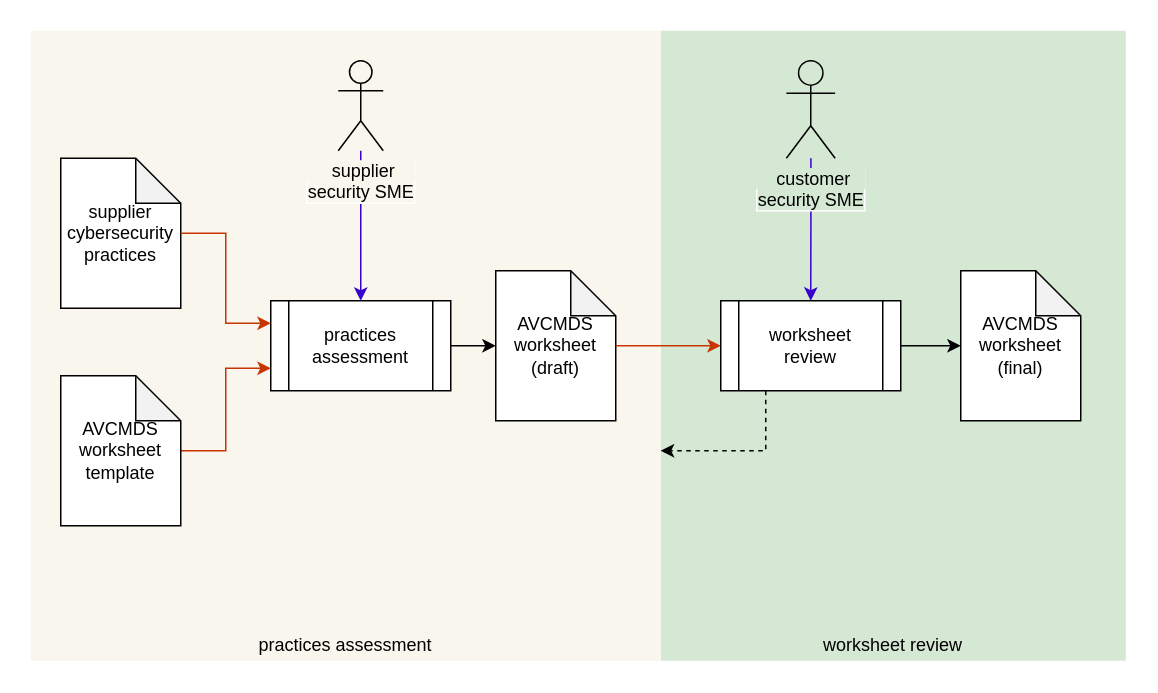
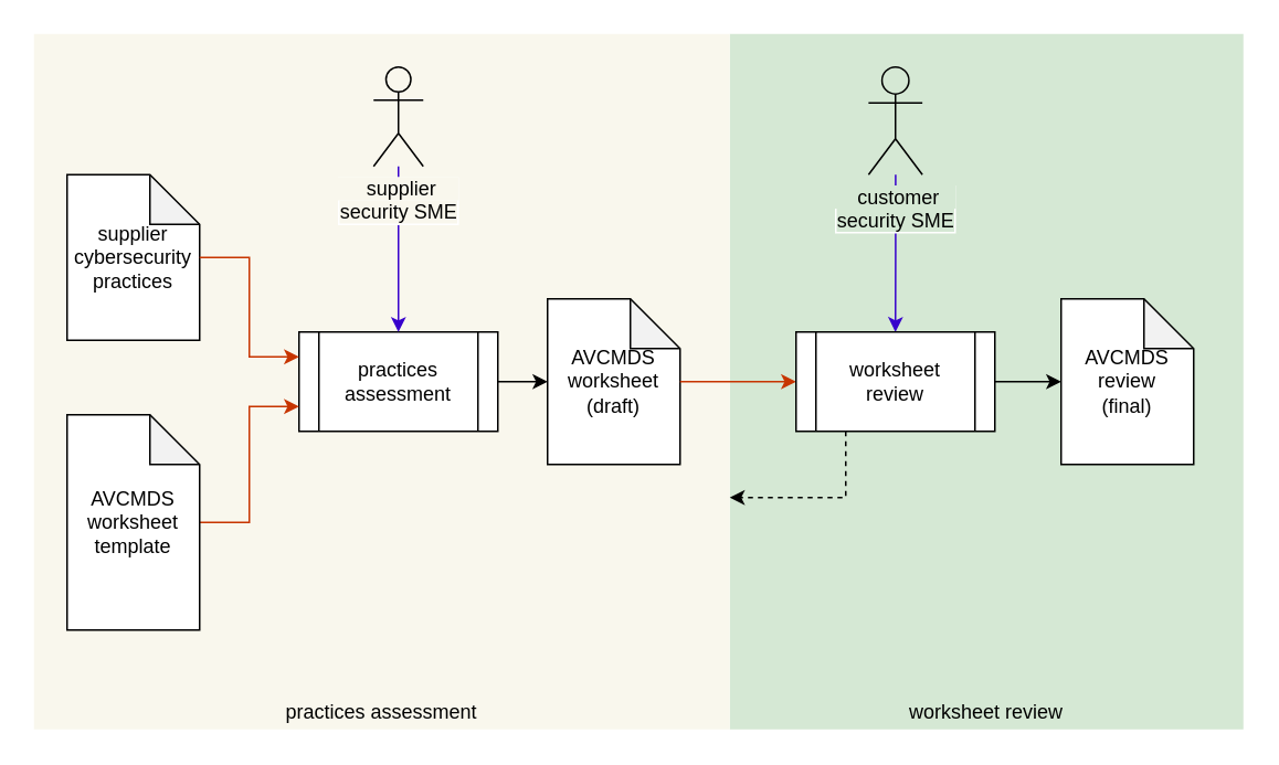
  <mxCell id="0" />
  <mxCell id="1" parent="0" />
  <mxCell id="2" value="" style="rounded=0;whiteSpace=wrap;html=1;strokeColor=none;fillColor=#D5E8D4;" vertex="1" parent="1"><mxGeometry x="440" y="20" width="310" height="420" as="geometry" /></mxCell>
  <mxCell id="3" value="" style="rounded=0;whiteSpace=wrap;html=1;fillColor=#f9f7ed;strokeColor=none;" parent="1" vertex="1"><mxGeometry x="20" y="20" width="420" height="420" as="geometry" /></mxCell>
  <mxCell id="4" style="edgeStyle=orthogonalEdgeStyle;rounded=0;orthogonalLoop=1;jettySize=auto;html=1;entryX=0;entryY=0.5;entryDx=0;entryDy=0;entryPerimeter=0;" parent="1" source="5" target="6" edge="1"><mxGeometry relative="1" as="geometry" /></mxCell>
  <mxCell id="5" value="practices assessment" style="shape=process;whiteSpace=wrap;html=1;backgroundOutline=1;" parent="1" vertex="1"><mxGeometry x="180" y="200" width="120" height="60" as="geometry" /></mxCell>
  <mxCell id="6" value="AVCMDS worksheet&lt;br&gt;(draft)" style="shape=note;whiteSpace=wrap;html=1;backgroundOutline=1;darkOpacity=0.05;" parent="1" vertex="1"><mxGeometry x="330" y="180" width="80" height="100" as="geometry" /></mxCell>
  <mxCell id="7" style="edgeStyle=orthogonalEdgeStyle;rounded=0;orthogonalLoop=1;jettySize=auto;html=1;entryX=0.5;entryY=0;entryDx=0;entryDy=0;fillColor=#6a00ff;strokeColor=#3700CC;" parent="1" source="8" target="5" edge="1"><mxGeometry relative="1" as="geometry"><Array as="points"><mxPoint x="240" y="120" /><mxPoint x="240" y="120" /></Array></mxGeometry></mxCell>
  <mxCell id="8" value="&lt;span style=&quot;background-color: rgb(249 , 247 , 237)&quot;&gt;&amp;nbsp; &amp;nbsp; &amp;nbsp;supplier&amp;nbsp; &amp;nbsp;&amp;nbsp;&lt;br&gt;security SME&lt;/span&gt;" style="shape=umlActor;verticalLabelPosition=bottom;labelBackgroundColor=#ffffff;verticalAlign=top;html=1;outlineConnect=0;fillColor=#F9F7ED;" parent="1" vertex="1"><mxGeometry x="225" y="40" width="30" height="60" as="geometry" /></mxCell>
  <mxCell id="9" value="practices assessment" style="text;html=1;strokeColor=none;fillColor=none;align=center;verticalAlign=middle;whiteSpace=wrap;rounded=0;" parent="1" vertex="1"><mxGeometry x="20" y="420" width="420" height="20" as="geometry" /></mxCell>
  <mxCell id="10" style="edgeStyle=orthogonalEdgeStyle;rounded=0;orthogonalLoop=1;jettySize=auto;html=1;entryX=0;entryY=0.75;entryDx=0;entryDy=0;fillColor=#fa6800;strokeColor=#C73500;" parent="1" source="11" target="5" edge="1"><mxGeometry relative="1" as="geometry"><mxPoint x="190" y="240" as="targetPoint" /></mxGeometry></mxCell>
- <mxCell id="11" value="AVCMDS worksheet template" style="shape=note;whiteSpace=wrap;html=1;backgroundOutline=1;darkOpacity=0.05;" parent="1" vertex="1"><mxGeometry x="40" y="250" width="80" height="100" as="geometry" /></mxCell>
+ <mxCell id="11" value="AVCMDS worksheet template" style="shape=note;whiteSpace=wrap;html=1;backgroundOutline=1;darkOpacity=0.05;" parent="1" vertex="1"><mxGeometry x="40" y="250" width="80" height="130" as="geometry" /></mxCell>
  <mxCell id="12" value="supplier cybersecurity practices" style="shape=note;whiteSpace=wrap;html=1;backgroundOutline=1;darkOpacity=0.05;" parent="1" vertex="1"><mxGeometry x="40" y="105" width="80" height="100" as="geometry" /></mxCell>
  <mxCell id="13" style="edgeStyle=orthogonalEdgeStyle;rounded=0;orthogonalLoop=1;jettySize=auto;html=1;entryX=0;entryY=0.25;entryDx=0;entryDy=0;fillColor=#fa6800;strokeColor=#C73500;exitX=1;exitY=0.5;exitDx=0;exitDy=0;exitPerimeter=0;" parent="1" source="12" target="5" edge="1"><mxGeometry relative="1" as="geometry"><mxPoint x="180" y="100" as="targetPoint" /><Array as="points"><mxPoint x="150" y="155" /><mxPoint x="150" y="215" /></Array></mxGeometry></mxCell>
  <mxCell id="14" style="edgeStyle=orthogonalEdgeStyle;rounded=0;orthogonalLoop=1;jettySize=auto;html=1;entryX=0.5;entryY=0;entryDx=0;entryDy=0;fillColor=#6a00ff;strokeColor=#3700CC;" edge="1" parent="1" source="15" target="18"><mxGeometry relative="1" as="geometry" /></mxCell>
  <mxCell id="15" value="&lt;span style=&quot;background-color: rgb(213 , 232 , 212)&quot;&gt;&amp;nbsp; &amp;nbsp; customer&amp;nbsp; &amp;nbsp;&lt;br&gt;security SME&lt;/span&gt;" style="shape=umlActor;verticalLabelPosition=bottom;labelBackgroundColor=#ffffff;verticalAlign=top;html=1;outlineConnect=0;fillColor=#D5E8D4;" vertex="1" parent="1"><mxGeometry x="523.75" y="40" width="32.5" height="65" as="geometry" /></mxCell>
  <mxCell id="16" style="edgeStyle=orthogonalEdgeStyle;rounded=0;orthogonalLoop=1;jettySize=auto;html=1;entryX=0;entryY=0.5;entryDx=0;entryDy=0;fillColor=#fa6800;strokeColor=#C73500;exitX=1;exitY=0.5;exitDx=0;exitDy=0;exitPerimeter=0;" edge="1" parent="1" target="18" source="6"><mxGeometry relative="1" as="geometry"><Array as="points"><mxPoint x="440" y="230" /><mxPoint x="440" y="230" /></Array><mxPoint x="480" y="98.3" as="sourcePoint" /></mxGeometry></mxCell>
  <mxCell id="17" value="" style="edgeStyle=orthogonalEdgeStyle;rounded=0;orthogonalLoop=1;jettySize=auto;html=1;" edge="1" parent="1" source="18" target="19"><mxGeometry relative="1" as="geometry" /></mxCell>
  <mxCell id="18" value="worksheet&lt;br&gt;review" style="shape=process;whiteSpace=wrap;html=1;backgroundOutline=1;" vertex="1" parent="1"><mxGeometry x="480" y="200" width="120" height="60" as="geometry" /></mxCell>
- <mxCell id="19" value="AVCMDS worksheet&lt;br&gt;(final)" style="shape=note;whiteSpace=wrap;html=1;backgroundOutline=1;darkOpacity=0.05;" vertex="1" parent="1"><mxGeometry x="640" y="180" width="80" height="100" as="geometry" /></mxCell>
+ <mxCell id="19" value="AVCMDS review&lt;br&gt;(final)" style="shape=note;whiteSpace=wrap;html=1;backgroundOutline=1;darkOpacity=0.05;" vertex="1" parent="1"><mxGeometry x="640" y="180" width="80" height="100" as="geometry" /></mxCell>
  <mxCell id="20" value="worksheet review" style="text;html=1;strokeColor=none;fillColor=none;align=center;verticalAlign=middle;whiteSpace=wrap;rounded=0;" vertex="1" parent="1"><mxGeometry x="440" y="420" width="310" height="20" as="geometry" /></mxCell>
  <mxCell id="21" style="edgeStyle=orthogonalEdgeStyle;rounded=0;orthogonalLoop=1;jettySize=auto;html=1;strokeWidth=1;dashed=1;exitX=0.25;exitY=1;exitDx=0;exitDy=0;" edge="1" parent="1" source="18" target="3"><mxGeometry relative="1" as="geometry"><Array as="points"><mxPoint x="510" y="300" /></Array><mxPoint x="630" y="340" as="sourcePoint" /><mxPoint x="160" y="360" as="targetPoint" /></mxGeometry></mxCell>
